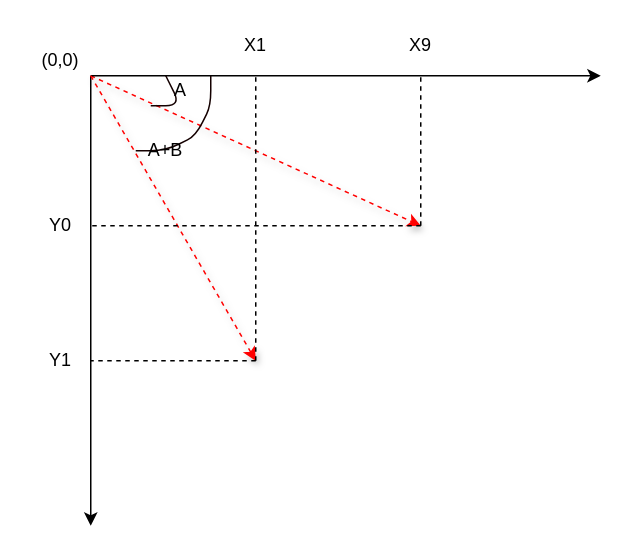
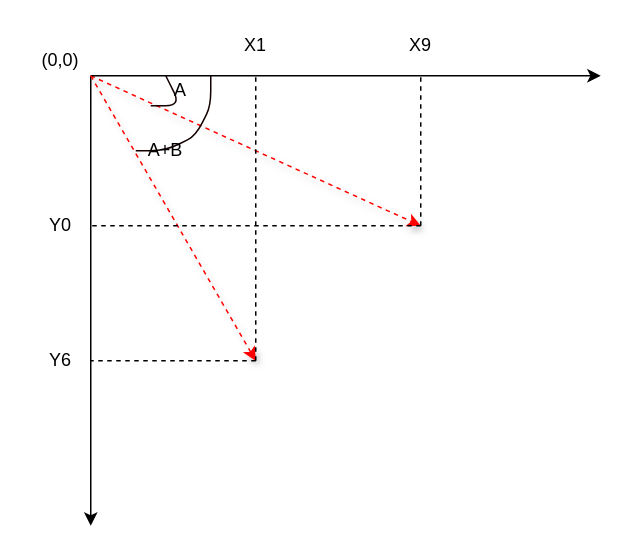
  <mxCell id="0" />
  <mxCell id="1" parent="0" />
  <mxCell id="2" value="" style="endArrow=classic;html=1;fillColor=#FF0000;strokeColor=#FF0000;shadow=1;dashed=1;" edge="1" parent="1"><mxGeometry width="50" height="50" relative="1" as="geometry"><mxPoint x="60" y="50" as="sourcePoint" /><mxPoint x="280" y="150" as="targetPoint" /></mxGeometry></mxCell>
  <mxCell id="3" value="" style="endArrow=classic;html=1;" edge="1" parent="1"><mxGeometry width="50" height="50" relative="1" as="geometry"><mxPoint x="60" y="50" as="sourcePoint" /><mxPoint x="400" y="50" as="targetPoint" /></mxGeometry></mxCell>
  <mxCell id="4" value="" style="endArrow=classic;html=1;" edge="1" parent="1"><mxGeometry width="50" height="50" relative="1" as="geometry"><mxPoint x="60" y="50" as="sourcePoint" /><mxPoint x="60" y="350" as="targetPoint" /></mxGeometry></mxCell>
  <mxCell id="5" value="" style="endArrow=classic;html=1;fillColor=#FF0000;strokeColor=#FF0000;shadow=1;dashed=1;" edge="1" parent="1"><mxGeometry width="50" height="50" relative="1" as="geometry"><mxPoint x="60" y="50" as="sourcePoint" /><mxPoint x="170" y="240" as="targetPoint" /></mxGeometry></mxCell>
  <mxCell id="6" value="" style="endArrow=none;dashed=1;html=1;shadow=0;strokeWidth=1;" edge="1" parent="1"><mxGeometry width="50" height="50" relative="1" as="geometry"><mxPoint x="280" y="150" as="sourcePoint" /><mxPoint x="280" y="50" as="targetPoint" /></mxGeometry></mxCell>
  <mxCell id="7" value="" style="endArrow=none;dashed=1;html=1;shadow=0;strokeWidth=1;" edge="1" parent="1"><mxGeometry width="50" height="50" relative="1" as="geometry"><mxPoint x="280" y="150" as="sourcePoint" /><mxPoint x="60" y="150" as="targetPoint" /></mxGeometry></mxCell>
  <mxCell id="8" value="" style="endArrow=none;dashed=1;html=1;shadow=0;strokeWidth=1;" edge="1" parent="1"><mxGeometry width="50" height="50" relative="1" as="geometry"><mxPoint x="170" y="240" as="sourcePoint" /><mxPoint x="60" y="240" as="targetPoint" /></mxGeometry></mxCell>
  <mxCell id="9" value="" style="endArrow=none;dashed=1;html=1;shadow=0;strokeWidth=1;" edge="1" parent="1"><mxGeometry width="50" height="50" relative="1" as="geometry"><mxPoint x="170" y="240" as="sourcePoint" /><mxPoint x="170" y="50" as="targetPoint" /></mxGeometry></mxCell>
  <mxCell id="10" value="X9" style="text;html=1;strokeColor=none;fillColor=none;align=center;verticalAlign=middle;whiteSpace=wrap;rounded=0;" vertex="1" parent="1"><mxGeometry x="260" y="20" width="40" height="20" as="geometry" /></mxCell>
  <mxCell id="11" value="Y0" style="text;html=1;strokeColor=none;fillColor=none;align=center;verticalAlign=middle;whiteSpace=wrap;rounded=0;" vertex="1" parent="1"><mxGeometry x="20" y="140" width="40" height="20" as="geometry" /></mxCell>
- <mxCell id="12" value="Y1" style="text;html=1;strokeColor=none;fillColor=none;align=center;verticalAlign=middle;whiteSpace=wrap;rounded=0;" vertex="1" parent="1"><mxGeometry x="20" y="230" width="40" height="20" as="geometry" /></mxCell>
+ <mxCell id="12" value="Y6" style="text;html=1;strokeColor=none;fillColor=none;align=center;verticalAlign=middle;whiteSpace=wrap;rounded=0;" vertex="1" parent="1"><mxGeometry x="20" y="230" width="40" height="20" as="geometry" /></mxCell>
  <mxCell id="13" value="X1" style="text;html=1;strokeColor=none;fillColor=none;align=center;verticalAlign=middle;whiteSpace=wrap;rounded=0;" vertex="1" parent="1"><mxGeometry x="150" y="20" width="40" height="20" as="geometry" /></mxCell>
  <mxCell id="14" value="(0,0)" style="text;html=1;strokeColor=none;fillColor=none;align=center;verticalAlign=middle;whiteSpace=wrap;rounded=0;" vertex="1" parent="1"><mxGeometry x="20" y="30" width="40" height="20" as="geometry" /></mxCell>
  <mxCell id="15" value="" style="endArrow=none;html=1;shadow=0;strokeColor=#140000;strokeWidth=1;fillColor=#FF0000;" edge="1" parent="1"><mxGeometry width="50" height="50" relative="1" as="geometry"><mxPoint x="100" y="70" as="sourcePoint" /><mxPoint x="110" y="50" as="targetPoint" /><Array as="points"><mxPoint x="120" y="70" /></Array></mxGeometry></mxCell>
  <mxCell id="16" value="" style="endArrow=none;html=1;shadow=0;strokeColor=#140000;strokeWidth=1;fillColor=#FF0000;" edge="1" parent="1"><mxGeometry width="50" height="50" relative="1" as="geometry"><mxPoint x="90" y="100" as="sourcePoint" /><mxPoint x="140" y="50" as="targetPoint" /><Array as="points"><mxPoint x="110" y="100" /><mxPoint x="130" y="90" /><mxPoint x="140" y="70" /></Array></mxGeometry></mxCell>
  <mxCell id="17" value="A" style="text;html=1;strokeColor=none;fillColor=none;align=center;verticalAlign=middle;whiteSpace=wrap;rounded=0;" vertex="1" parent="1"><mxGeometry x="100" y="50" width="40" height="20" as="geometry" /></mxCell>
  <mxCell id="18" value="A+B" style="text;html=1;strokeColor=none;fillColor=none;align=center;verticalAlign=middle;whiteSpace=wrap;rounded=0;" vertex="1" parent="1"><mxGeometry x="90" y="90" width="40" height="20" as="geometry" /></mxCell>
